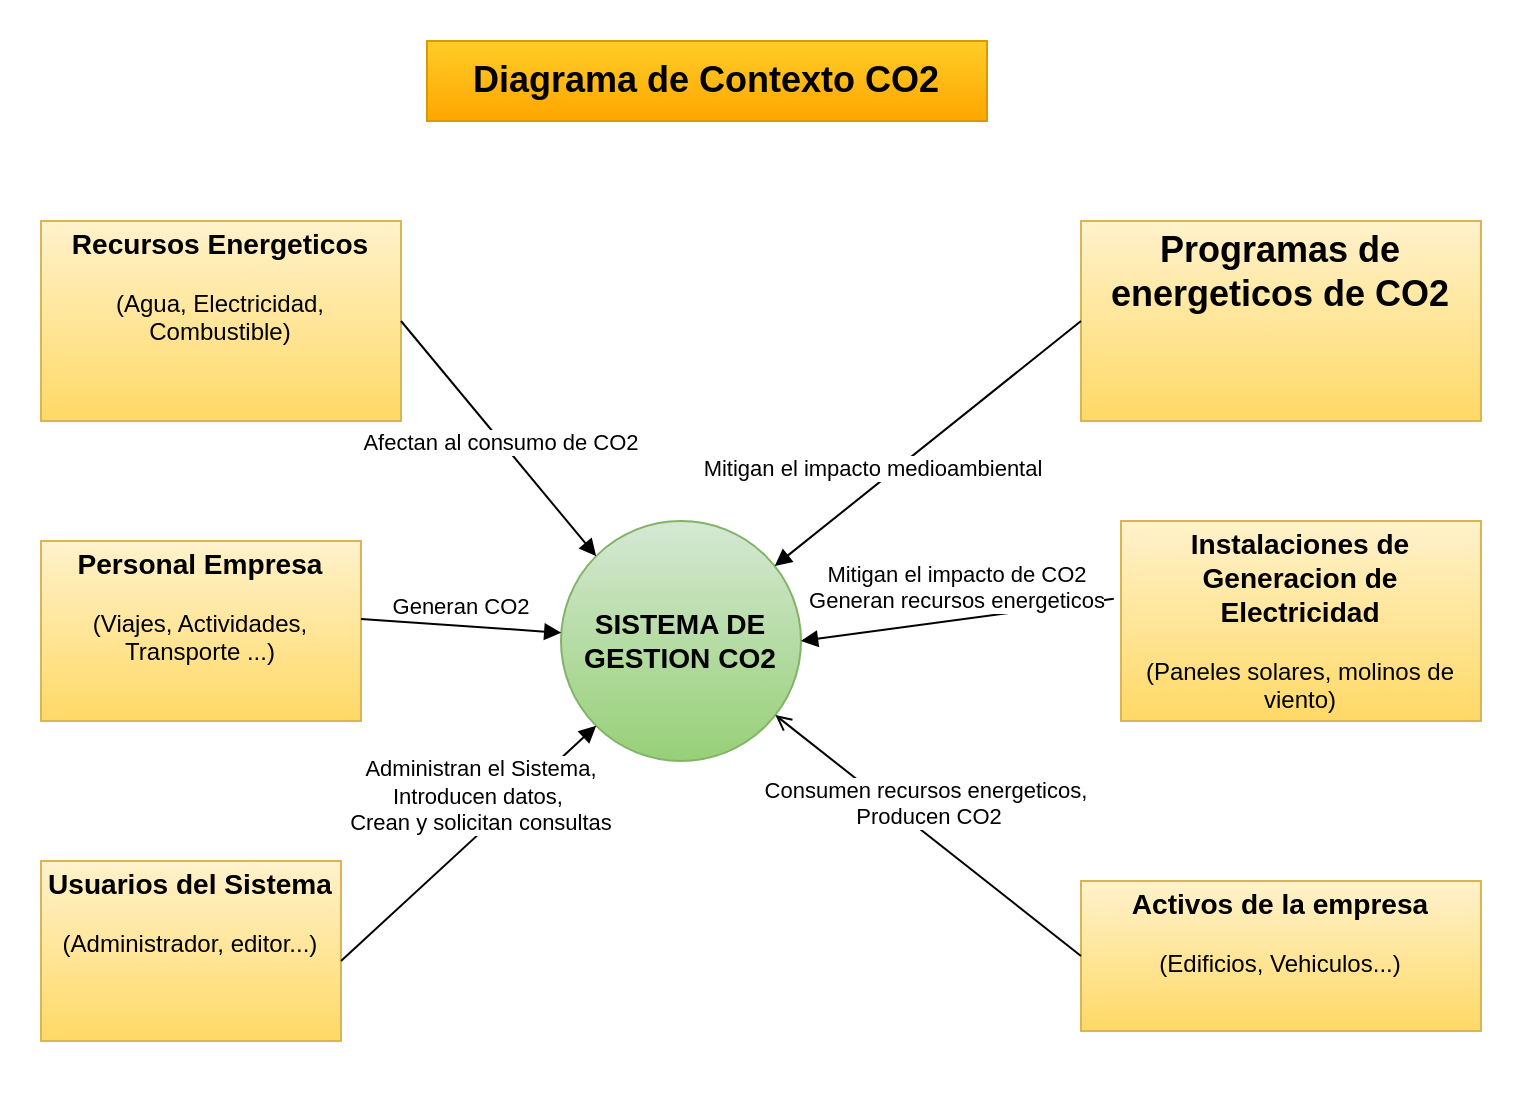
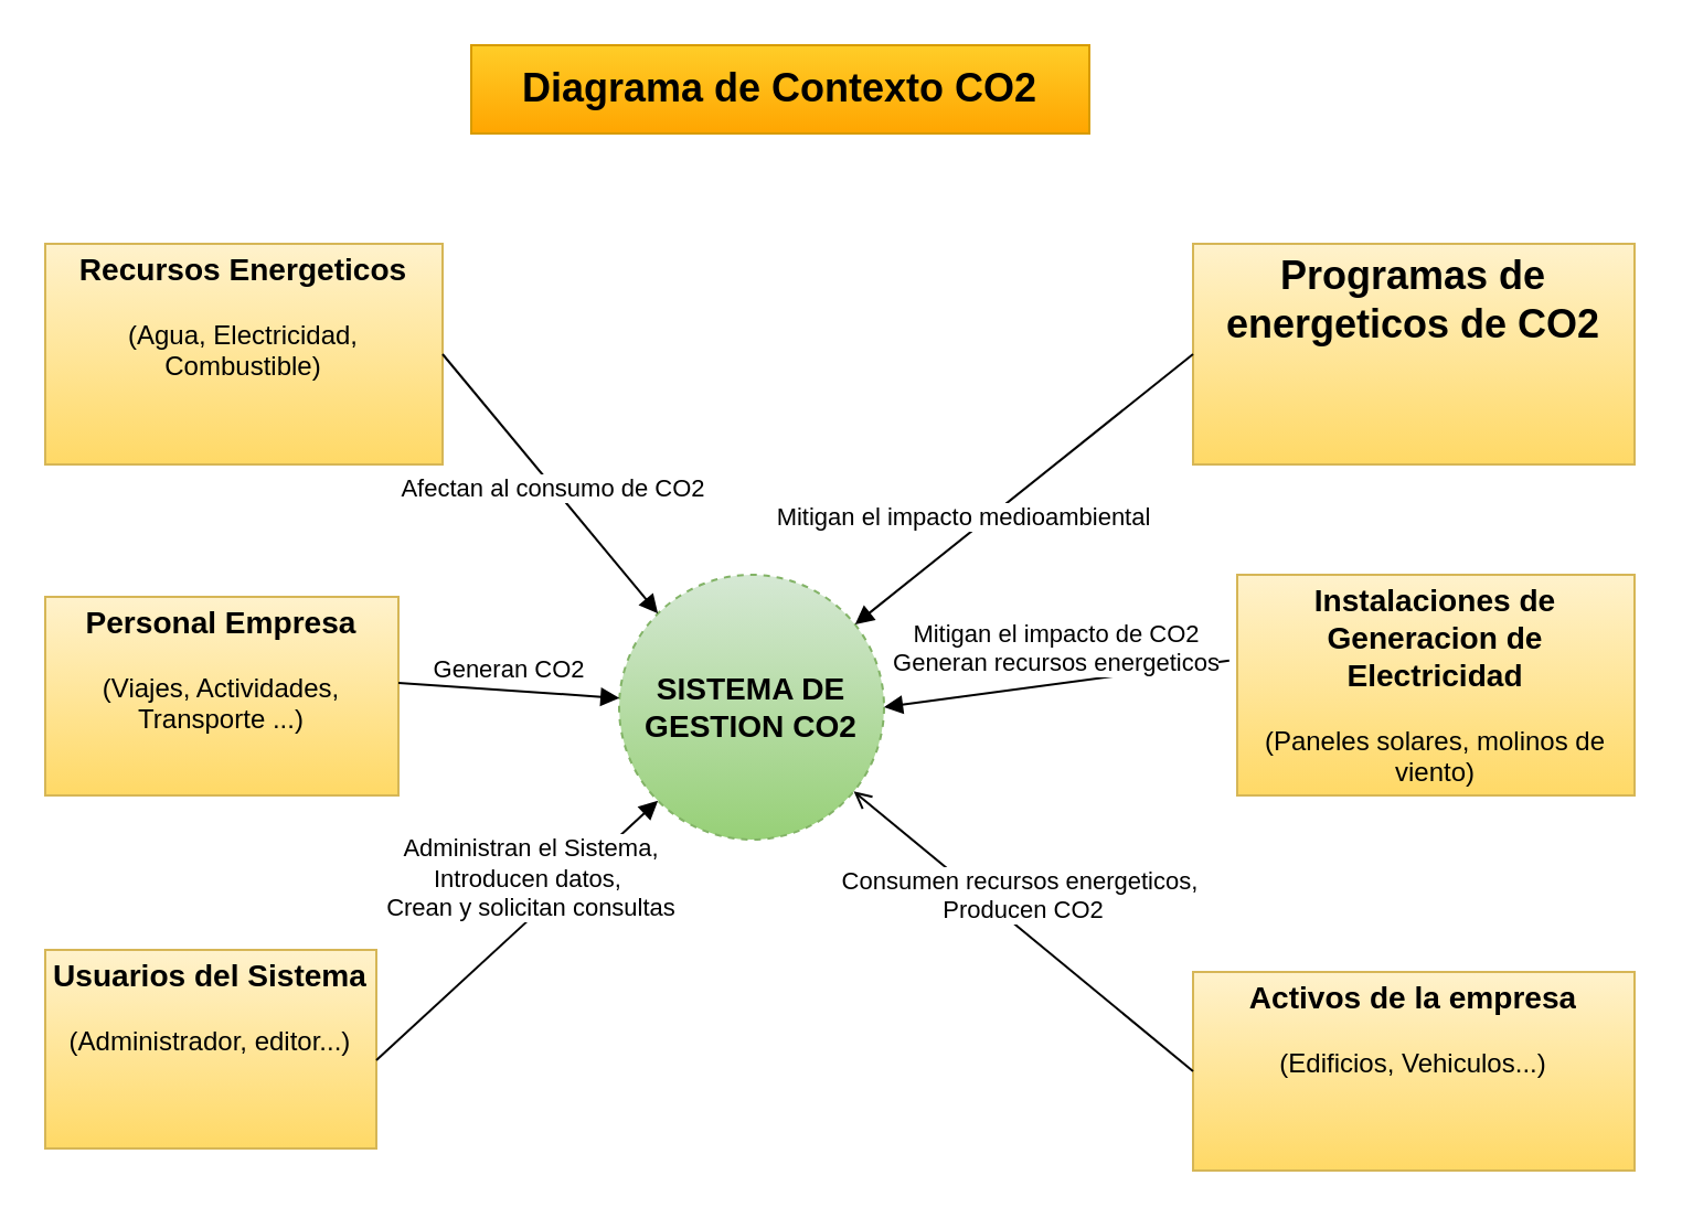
  <mxCell id="0" />
  <mxCell id="1" parent="0" />
- <mxCell id="2" value="&lt;h3&gt;&lt;b&gt;SISTEMA DE GESTION CO2&lt;/b&gt;&lt;/h3&gt;" style="ellipse;whiteSpace=wrap;html=1;aspect=fixed;fillColor=#d5e8d4;strokeColor=#82b366;gradientColor=#97d077;" vertex="1" parent="1"><mxGeometry x="280" y="260" width="120" height="120" as="geometry" /></mxCell>
+ <mxCell id="2" value="&lt;h3&gt;&lt;b&gt;SISTEMA DE GESTION CO2&lt;/b&gt;&lt;/h3&gt;" style="ellipse;whiteSpace=wrap;html=1;aspect=fixed;fillColor=#d5e8d4;strokeColor=#82b366;gradientColor=#97d077;dashed=1;" vertex="1" parent="1"><mxGeometry x="280" y="260" width="120" height="120" as="geometry" /></mxCell>
  <mxCell id="3" value="&lt;h3&gt;&lt;span&gt;Recursos Energeticos&lt;/span&gt;&lt;/h3&gt;&lt;div&gt;(Agua, Electricidad, Combustible)&lt;/div&gt;" style="text;html=1;strokeColor=#d6b656;fillColor=#fff2cc;spacing=5;spacingTop=-20;whiteSpace=wrap;overflow=hidden;rounded=0;align=center;gradientColor=#ffd966;" vertex="1" parent="1"><mxGeometry x="20" y="110" width="180" height="100" as="geometry" /></mxCell>
  <mxCell id="4" value="&lt;h2&gt;Programas de energeticos de CO2&lt;/h2&gt;" style="text;html=1;strokeColor=#d6b656;fillColor=#fff2cc;spacing=5;spacingTop=-20;whiteSpace=wrap;overflow=hidden;rounded=0;align=center;gradientColor=#ffd966;" vertex="1" parent="1"><mxGeometry x="540" y="110" width="200" height="100" as="geometry" /></mxCell>
  <mxCell id="5" value="&lt;h3&gt;Personal Empresa&lt;/h3&gt;&lt;p&gt;(Viajes, Actividades, Transporte ...)&lt;/p&gt;" style="text;html=1;strokeColor=#d6b656;fillColor=#fff2cc;spacing=5;spacingTop=-20;whiteSpace=wrap;overflow=hidden;rounded=0;align=center;gradientColor=#ffd966;" vertex="1" parent="1"><mxGeometry x="20" y="270" width="160" height="90" as="geometry" /></mxCell>
  <mxCell id="6" value="&lt;h3&gt;Usuarios del Sistema&lt;/h3&gt;&lt;p&gt;(Administrador, editor...)&lt;/p&gt;" style="text;html=1;strokeColor=#d6b656;fillColor=#fff2cc;spacing=5;spacingTop=-20;whiteSpace=wrap;overflow=hidden;rounded=0;align=center;gradientColor=#ffd966;" vertex="1" parent="1"><mxGeometry x="20" y="430" width="150" height="90" as="geometry" /></mxCell>
- <mxCell id="7" value="&lt;h3&gt;Activos de la empresa&lt;/h3&gt;&lt;div&gt;(Edificios, Vehiculos...)&lt;/div&gt;" style="text;html=1;strokeColor=#d6b656;fillColor=#fff2cc;spacing=5;spacingTop=-20;whiteSpace=wrap;overflow=hidden;rounded=0;align=center;gradientColor=#ffd966;" vertex="1" parent="1"><mxGeometry x="540" y="440" width="200" height="75" as="geometry" /></mxCell>
+ <mxCell id="7" value="&lt;h3&gt;Activos de la empresa&lt;/h3&gt;&lt;div&gt;(Edificios, Vehiculos...)&lt;/div&gt;" style="text;html=1;strokeColor=#d6b656;fillColor=#fff2cc;spacing=5;spacingTop=-20;whiteSpace=wrap;overflow=hidden;rounded=0;align=center;gradientColor=#ffd966;" vertex="1" parent="1"><mxGeometry x="540" y="440" width="200" height="90" as="geometry" /></mxCell>
  <mxCell id="8" value="&lt;h3&gt;Instalaciones de Generacion de Electricidad&lt;/h3&gt;&lt;div&gt;(Paneles solares, molinos de viento)&lt;/div&gt;" style="text;html=1;strokeColor=#d6b656;fillColor=#fff2cc;spacing=5;spacingTop=-20;whiteSpace=wrap;overflow=hidden;rounded=0;align=center;gradientColor=#ffd966;" vertex="1" parent="1"><mxGeometry x="560" y="260" width="180" height="100" as="geometry" /></mxCell>
  <mxCell id="9" value="Afectan al consumo de CO2" style="html=1;verticalAlign=bottom;endArrow=block;entryX=0;entryY=0;entryDx=0;entryDy=0;" edge="1" parent="1" target="2"><mxGeometry x="0.123" y="-6" width="80" relative="1" as="geometry"><mxPoint x="200" y="160" as="sourcePoint" /><mxPoint x="280" y="160" as="targetPoint" /><mxPoint as="offset" /></mxGeometry></mxCell>
  <mxCell id="10" value="Mitigan el impacto de CO2&lt;br&gt;Generan recursos energeticos" style="html=1;verticalAlign=bottom;endArrow=block;exitX=-0.02;exitY=0.389;exitDx=0;exitDy=0;exitPerimeter=0;entryX=1;entryY=0.5;entryDx=0;entryDy=0;" edge="1" parent="1" source="8" target="2"><mxGeometry width="80" relative="1" as="geometry"><mxPoint x="410" y="330" as="sourcePoint" /><mxPoint x="490" y="330" as="targetPoint" /></mxGeometry></mxCell>
  <mxCell id="11" value="Generan CO2" style="html=1;verticalAlign=bottom;endArrow=block;" edge="1" parent="1" target="2"><mxGeometry width="80" relative="1" as="geometry"><mxPoint x="180" y="309" as="sourcePoint" /><mxPoint x="260" y="309.5" as="targetPoint" /></mxGeometry></mxCell>
  <mxCell id="12" value="Mitigan el impacto medioambiental" style="html=1;verticalAlign=bottom;endArrow=block;exitX=0;exitY=0.5;exitDx=0;exitDy=0;" edge="1" parent="1" source="4" target="2"><mxGeometry x="0.361" width="80" relative="1" as="geometry"><mxPoint x="360" y="131.5" as="sourcePoint" /><mxPoint x="440" y="131.5" as="targetPoint" /><mxPoint as="offset" /></mxGeometry></mxCell>
  <mxCell id="13" value="Consumen recursos energeticos,&amp;nbsp;&lt;br&gt;Producen CO2" style="html=1;verticalAlign=bottom;endArrow=open;exitX=0;exitY=0.5;exitDx=0;exitDy=0;" edge="1" parent="1" source="7" target="2"><mxGeometry width="80" relative="1" as="geometry"><mxPoint x="400" y="450" as="sourcePoint" /><mxPoint x="480" y="450" as="targetPoint" /></mxGeometry></mxCell>
  <mxCell id="14" value="Administran el Sistema, &lt;br&gt;Introducen datos,&amp;nbsp;&lt;br&gt;Crean y solicitan consultas" style="html=1;verticalAlign=bottom;endArrow=block;entryX=0;entryY=1;entryDx=0;entryDy=0;" edge="1" parent="1" target="2"><mxGeometry x="0.062" y="-3" width="80" relative="1" as="geometry"><mxPoint x="170" y="480" as="sourcePoint" /><mxPoint x="260" y="475" as="targetPoint" /><mxPoint as="offset" /></mxGeometry></mxCell>
  <mxCell id="15" value="&lt;h2&gt;Diagrama de Contexto CO2&lt;/h2&gt;" style="text;html=1;strokeColor=#d79b00;fillColor=#ffcd28;align=center;verticalAlign=middle;whiteSpace=wrap;rounded=0;gradientColor=#ffa500;" vertex="1" parent="1"><mxGeometry x="213" y="20" width="280" height="40" as="geometry" /></mxCell>
